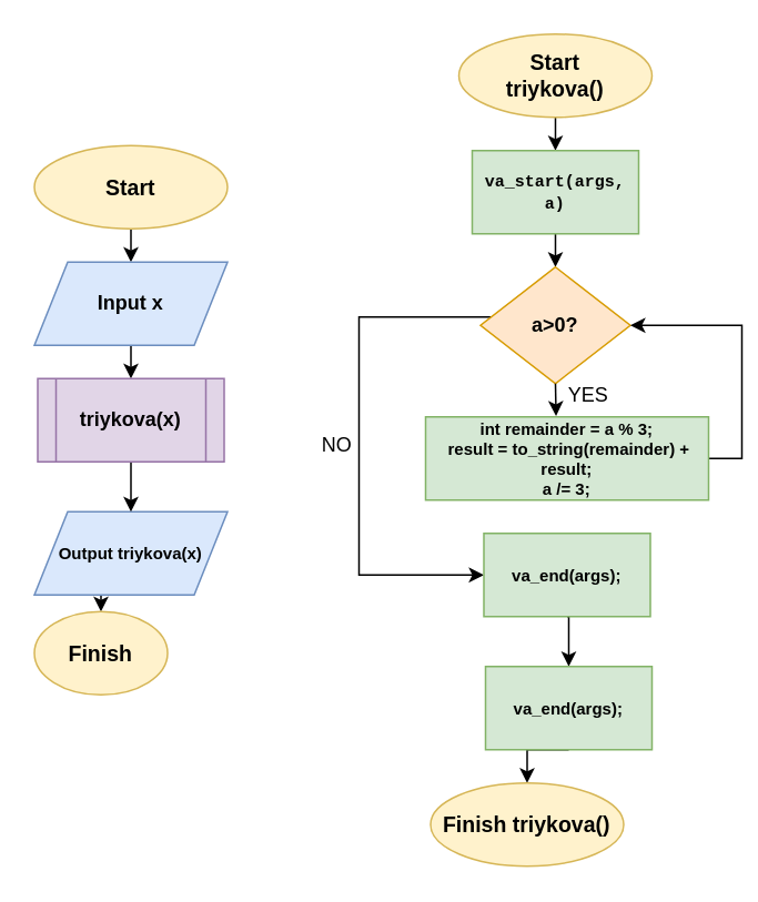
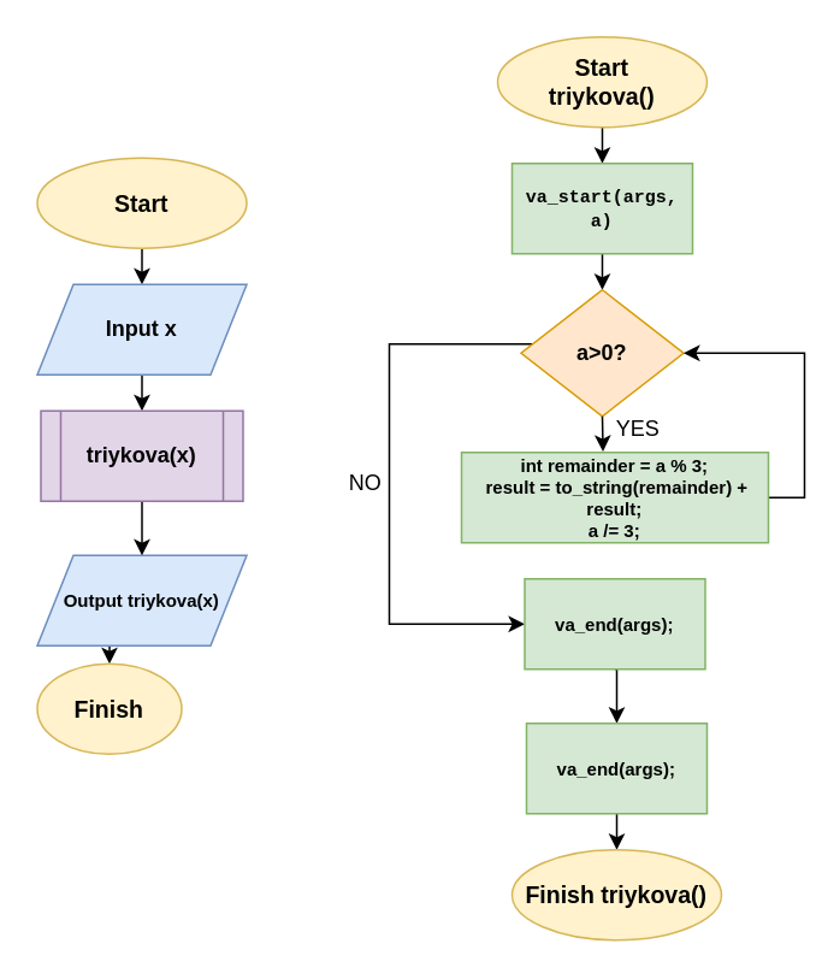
  <mxCell id="0" />
  <mxCell id="1" parent="0" />
  <mxCell id="2" style="edgeStyle=orthogonalEdgeStyle;rounded=0;orthogonalLoop=1;jettySize=auto;html=1;exitX=0.5;exitY=1;exitDx=0;exitDy=0;entryX=0.5;entryY=0;entryDx=0;entryDy=0;" edge="1" parent="1" source="3" target="5"><mxGeometry relative="1" as="geometry" /></mxCell>
  <mxCell id="3" value="&lt;b&gt;&lt;font style=&quot;font-size: 13px;&quot;&gt;Start&lt;/font&gt;&lt;/b&gt;" style="ellipse;whiteSpace=wrap;html=1;fillColor=#fff2cc;strokeColor=#d6b656;" vertex="1" parent="1"><mxGeometry x="20" y="87" width="116" height="50" as="geometry" /></mxCell>
  <mxCell id="4" style="edgeStyle=orthogonalEdgeStyle;rounded=0;orthogonalLoop=1;jettySize=auto;html=1;exitX=0.5;exitY=1;exitDx=0;exitDy=0;entryX=0.5;entryY=0;entryDx=0;entryDy=0;" edge="1" parent="1" source="5" target="10"><mxGeometry relative="1" as="geometry" /></mxCell>
  <mxCell id="5" value="&lt;b&gt;Input x&lt;/b&gt;" style="shape=parallelogram;perimeter=parallelogramPerimeter;whiteSpace=wrap;html=1;fixedSize=1;fillColor=#dae8fc;strokeColor=#6c8ebf;" vertex="1" parent="1"><mxGeometry x="20" y="157" width="116" height="50" as="geometry" /></mxCell>
  <mxCell id="6" style="edgeStyle=orthogonalEdgeStyle;rounded=0;orthogonalLoop=1;jettySize=auto;html=1;exitX=0.5;exitY=1;exitDx=0;exitDy=0;entryX=0.5;entryY=0;entryDx=0;entryDy=0;" edge="1" parent="1" source="7" target="8"><mxGeometry relative="1" as="geometry" /></mxCell>
  <mxCell id="7" value="&lt;b style=&quot;font-size: 10px;&quot;&gt;Output triykova(x)&lt;/b&gt;" style="shape=parallelogram;perimeter=parallelogramPerimeter;whiteSpace=wrap;html=1;fixedSize=1;fillColor=#dae8fc;strokeColor=#6c8ebf;" vertex="1" parent="1"><mxGeometry x="20" y="307" width="116" height="50" as="geometry" /></mxCell>
  <mxCell id="8" value="&lt;span style=&quot;font-size: 13px;&quot;&gt;&lt;b&gt;Finish&lt;/b&gt;&lt;/span&gt;" style="ellipse;whiteSpace=wrap;html=1;fillColor=#fff2cc;strokeColor=#d6b656;" vertex="1" parent="1"><mxGeometry x="20" y="367" width="80" height="50" as="geometry" /></mxCell>
  <mxCell id="9" style="edgeStyle=orthogonalEdgeStyle;rounded=0;orthogonalLoop=1;jettySize=auto;html=1;exitX=0.5;exitY=1;exitDx=0;exitDy=0;entryX=0.5;entryY=0;entryDx=0;entryDy=0;" edge="1" parent="1" source="10" target="7"><mxGeometry relative="1" as="geometry" /></mxCell>
  <mxCell id="10" value="&lt;b&gt;triykova(x)&lt;/b&gt;" style="shape=process;whiteSpace=wrap;html=1;backgroundOutline=1;fillColor=#e1d5e7;strokeColor=#9673a6;" vertex="1" parent="1"><mxGeometry x="22" y="227" width="112" height="50" as="geometry" /></mxCell>
  <mxCell id="11" style="edgeStyle=orthogonalEdgeStyle;rounded=0;orthogonalLoop=1;jettySize=auto;html=1;exitX=0.5;exitY=1;exitDx=0;exitDy=0;entryX=0.5;entryY=0;entryDx=0;entryDy=0;" edge="1" parent="1" source="12" target="14"><mxGeometry relative="1" as="geometry" /></mxCell>
  <mxCell id="12" value="&lt;b&gt;&lt;font style=&quot;font-size: 13px;&quot;&gt;Start&lt;br&gt;triykova()&lt;br&gt;&lt;/font&gt;&lt;/b&gt;" style="ellipse;whiteSpace=wrap;html=1;fillColor=#fff2cc;strokeColor=#d6b656;" vertex="1" parent="1"><mxGeometry x="275" y="20" width="116" height="50" as="geometry" /></mxCell>
  <mxCell id="13" style="edgeStyle=orthogonalEdgeStyle;rounded=0;orthogonalLoop=1;jettySize=auto;html=1;exitX=0.5;exitY=1;exitDx=0;exitDy=0;entryX=0.5;entryY=0;entryDx=0;entryDy=0;" edge="1" parent="1" source="14" target="16"><mxGeometry relative="1" as="geometry" /></mxCell>
  <mxCell id="14" value="&lt;font color=&quot;#030303&quot; face=&quot;Consolas, Courier New, monospace&quot; style=&quot;font-size: 10px;&quot;&gt;&lt;b style=&quot;font-size: 10px;&quot;&gt;va_start(args, a)&lt;/b&gt;&lt;/font&gt;" style="rounded=0;whiteSpace=wrap;html=1;fillColor=#d5e8d4;strokeColor=#82b366;fontSize=10;" vertex="1" parent="1"><mxGeometry x="283" y="90" width="100" height="50" as="geometry" /></mxCell>
  <mxCell id="15" style="edgeStyle=orthogonalEdgeStyle;rounded=0;orthogonalLoop=1;jettySize=auto;html=1;entryX=0;entryY=0.5;entryDx=0;entryDy=0;" edge="1" parent="1" source="16" target="20"><mxGeometry relative="1" as="geometry"><Array as="points"><mxPoint x="215" y="190" /><mxPoint x="215" y="345" /></Array></mxGeometry></mxCell>
  <mxCell id="16" value="&lt;b&gt;a&amp;gt;0?&lt;/b&gt;" style="rhombus;whiteSpace=wrap;html=1;fillColor=#ffe6cc;strokeColor=#d79b00;" vertex="1" parent="1"><mxGeometry x="288" y="160" width="90" height="70" as="geometry" /></mxCell>
  <mxCell id="17" style="edgeStyle=orthogonalEdgeStyle;rounded=0;orthogonalLoop=1;jettySize=auto;html=1;exitX=1;exitY=0.5;exitDx=0;exitDy=0;entryX=1;entryY=0.5;entryDx=0;entryDy=0;" edge="1" parent="1" source="18" target="16"><mxGeometry relative="1" as="geometry" /></mxCell>
  <mxCell id="18" value="&lt;b&gt;int remainder = a % 3;&lt;br&gt;&amp;nbsp;result = to_string(remainder) + result; &lt;br&gt;a /= 3;&lt;/b&gt;" style="rounded=0;whiteSpace=wrap;html=1;fillColor=#d5e8d4;strokeColor=#82b366;fontSize=10;" vertex="1" parent="1"><mxGeometry x="255" y="250" width="170" height="50" as="geometry" /></mxCell>
  <mxCell id="19" style="edgeStyle=orthogonalEdgeStyle;rounded=0;orthogonalLoop=1;jettySize=auto;html=1;exitX=0.5;exitY=1;exitDx=0;exitDy=0;entryX=0.5;entryY=0;entryDx=0;entryDy=0;" edge="1" parent="1" source="20" target="23"><mxGeometry relative="1" as="geometry" /></mxCell>
  <mxCell id="20" value="&lt;b&gt;va_end(args);&lt;/b&gt;" style="rounded=0;whiteSpace=wrap;html=1;fillColor=#d5e8d4;strokeColor=#82b366;fontSize=10;" vertex="1" parent="1"><mxGeometry x="290" y="320" width="100" height="50" as="geometry" /></mxCell>
  <mxCell id="21" style="edgeStyle=orthogonalEdgeStyle;rounded=0;orthogonalLoop=1;jettySize=auto;html=1;exitX=0.5;exitY=1;exitDx=0;exitDy=0;entryX=0.461;entryY=-0.009;entryDx=0;entryDy=0;entryPerimeter=0;" edge="1" parent="1" source="16" target="18"><mxGeometry relative="1" as="geometry" /></mxCell>
  <mxCell id="22" style="edgeStyle=orthogonalEdgeStyle;rounded=0;orthogonalLoop=1;jettySize=auto;html=1;exitX=0.5;exitY=1;exitDx=0;exitDy=0;entryX=0.5;entryY=0;entryDx=0;entryDy=0;" edge="1" parent="1" source="23" target="24"><mxGeometry relative="1" as="geometry" /></mxCell>
  <mxCell id="23" value="&lt;b&gt;va_end(args);&lt;/b&gt;" style="rounded=0;whiteSpace=wrap;html=1;fillColor=#d5e8d4;strokeColor=#82b366;fontSize=10;" vertex="1" parent="1"><mxGeometry x="291" y="400" width="100" height="50" as="geometry" /></mxCell>
- <mxCell id="24" value="&lt;b&gt;&lt;font style=&quot;font-size: 13px;&quot;&gt;Finish triykova()&lt;br&gt;&lt;/font&gt;&lt;/b&gt;" style="ellipse;whiteSpace=wrap;html=1;fillColor=#fff2cc;strokeColor=#d6b656;" vertex="1" parent="1"><mxGeometry x="258" y="470" width="116" height="50" as="geometry" /></mxCell>
+ <mxCell id="24" value="&lt;b&gt;&lt;font style=&quot;font-size: 13px;&quot;&gt;Finish triykova()&lt;br&gt;&lt;/font&gt;&lt;/b&gt;" style="ellipse;whiteSpace=wrap;html=1;fillColor=#fff2cc;strokeColor=#d6b656;" vertex="1" parent="1"><mxGeometry x="283" y="470" width="116" height="50" as="geometry" /></mxCell>
  <mxCell id="25" value="YES" style="text;html=1;strokeColor=none;fillColor=none;align=center;verticalAlign=middle;whiteSpace=wrap;rounded=0;" vertex="1" parent="1"><mxGeometry x="323" y="222" width="60" height="30" as="geometry" /></mxCell>
  <mxCell id="26" value="NO" style="text;html=1;strokeColor=none;fillColor=none;align=center;verticalAlign=middle;whiteSpace=wrap;rounded=0;" vertex="1" parent="1"><mxGeometry x="172" y="252" width="60" height="30" as="geometry" /></mxCell>
